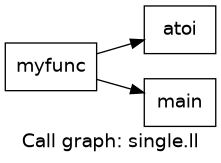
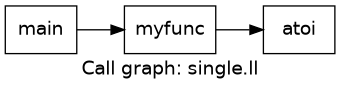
  digraph {
    fontname="DejaVu Sans"
    label="Call graph: single.ll"
    rankdir=LR
    node [fontname="DejaVu Sans" shape=record]
    edge [fontname="DejaVu Sans"]
    n1 [label="{myfunc}"]
    n2 [label="{atoi}"]
    n3 [label="{main}"]
    n1 -> n2
-   n1 -> n3
+   n3 -> n1
  }
